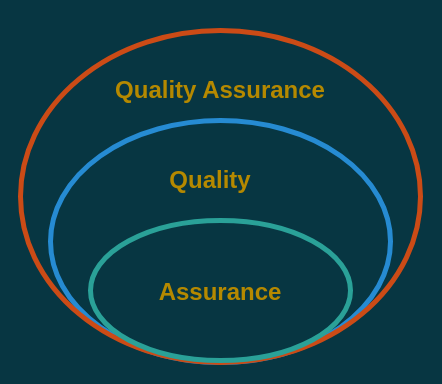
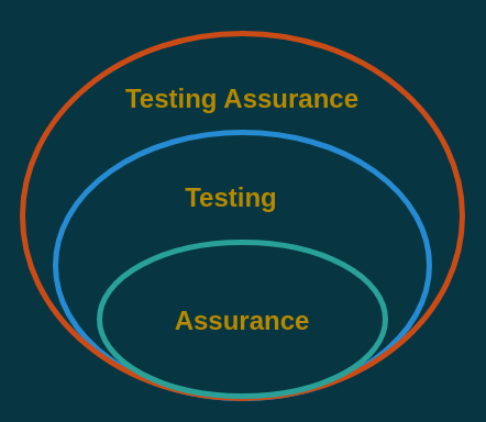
  <mxCell id="0" />
  <mxCell id="1" parent="0" />
  <mxCell id="2" value="" style="ellipse;whiteSpace=wrap;html=1;strokeColor=#268bd2;strokeWidth=5;fillColor=none;" vertex="1" parent="1"><mxGeometry x="50" y="120" width="340" height="242" as="geometry" /></mxCell>
  <mxCell id="3" value="" style="ellipse;whiteSpace=wrap;html=1;strokeColor=#cb4b16;strokeWidth=5;fillColor=none;" vertex="1" parent="1"><mxGeometry x="20" y="30" width="400" height="332" as="geometry" /></mxCell>
  <mxCell id="4" value="" style="ellipse;whiteSpace=wrap;html=1;strokeColor=#2aa198;strokeWidth=5;fillColor=none;" vertex="1" parent="1"><mxGeometry x="90" y="220" width="260" height="140" as="geometry" /></mxCell>
- <mxCell id="5" value="&lt;blockquote&gt;&lt;h1&gt;&lt;font color=&quot;#B58900&quot;&gt;Quality Assurance&lt;/font&gt;&lt;/h1&gt;&lt;/blockquote&gt;" style="text;html=1;strokeColor=none;fillColor=none;align=center;verticalAlign=middle;whiteSpace=wrap;rounded=0;opacity=30;" vertex="1" parent="1"><mxGeometry x="70" y="20" width="300" height="140" as="geometry" /></mxCell>
- <mxCell id="6" value="&lt;blockquote&gt;&lt;h1&gt;&lt;font color=&quot;#B58900&quot;&gt;Quality&lt;/font&gt;&lt;/h1&gt;&lt;/blockquote&gt;" style="text;html=1;strokeColor=none;fillColor=none;align=center;verticalAlign=middle;whiteSpace=wrap;rounded=0;opacity=30;" vertex="1" parent="1"><mxGeometry x="60" y="110" width="300" height="140" as="geometry" /></mxCell>
+ <mxCell id="5" value="&lt;blockquote&gt;&lt;h1&gt;&lt;font color=&quot;#B58900&quot;&gt;Testing Assurance&lt;/font&gt;&lt;/h1&gt;&lt;/blockquote&gt;" style="text;html=1;strokeColor=none;fillColor=none;align=center;verticalAlign=middle;whiteSpace=wrap;rounded=0;opacity=30;" vertex="1" parent="1"><mxGeometry x="70" y="20" width="300" height="140" as="geometry" /></mxCell>
+ <mxCell id="6" value="&lt;blockquote&gt;&lt;h1&gt;&lt;font color=&quot;#B58900&quot;&gt;Testing&lt;/font&gt;&lt;/h1&gt;&lt;/blockquote&gt;" style="text;html=1;strokeColor=none;fillColor=none;align=center;verticalAlign=middle;whiteSpace=wrap;rounded=0;opacity=30;" vertex="1" parent="1"><mxGeometry x="60" y="110" width="300" height="140" as="geometry" /></mxCell>
  <mxCell id="7" value="&lt;blockquote&gt;&lt;h1&gt;&lt;font color=&quot;#B58900&quot;&gt;Assurance&lt;/font&gt;&lt;/h1&gt;&lt;/blockquote&gt;" style="text;html=1;strokeColor=none;fillColor=none;align=center;verticalAlign=middle;whiteSpace=wrap;rounded=0;opacity=30;" vertex="1" parent="1"><mxGeometry x="70" y="222" width="300" height="140" as="geometry" /></mxCell>
